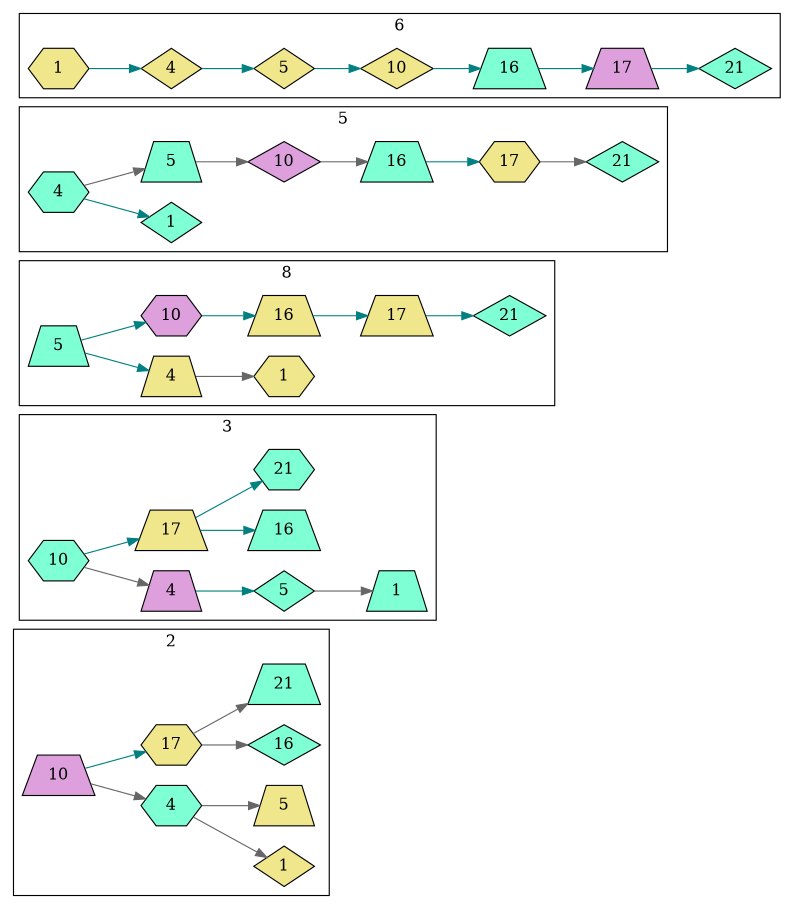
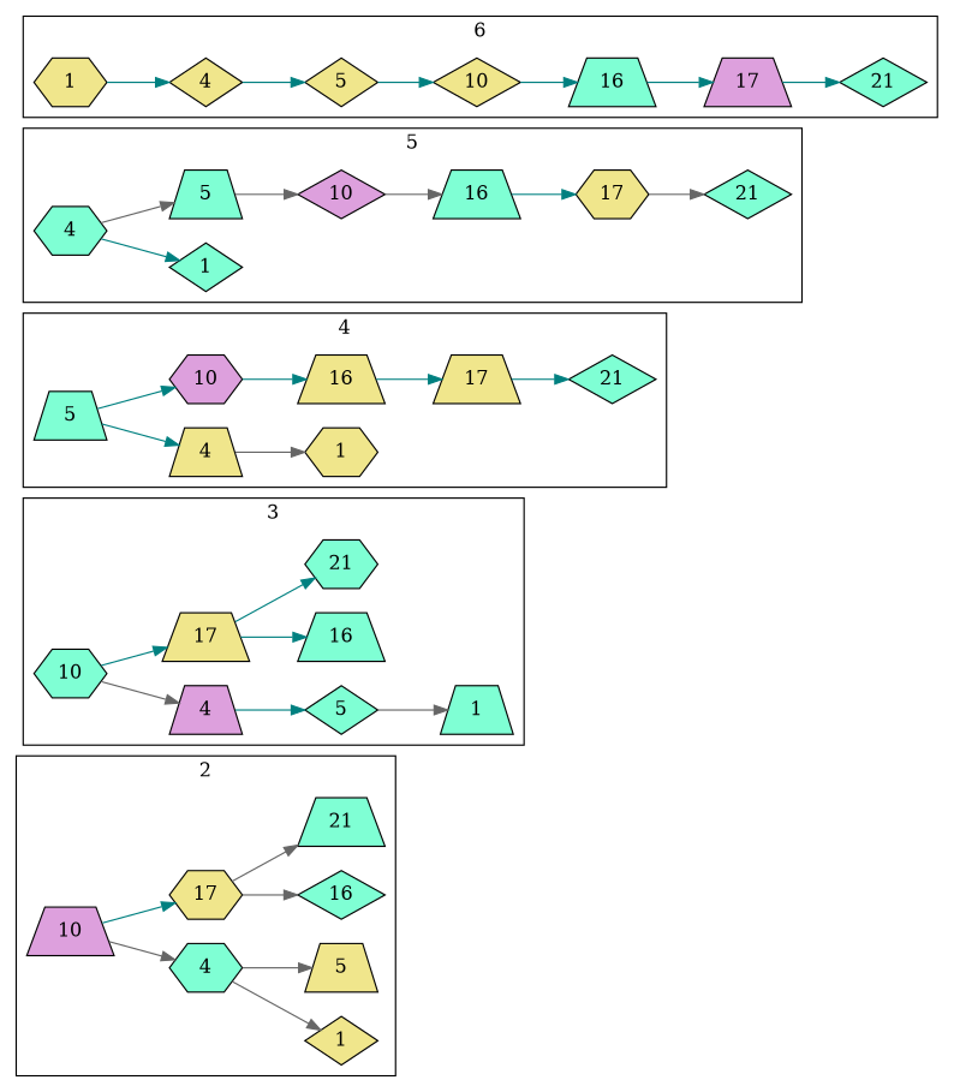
  digraph {
    rankdir=LR
    node [style=filled fillcolor=aquamarine shape=trapezium]
    edge [color=teal]
    n1 [label=1 fillcolor=khaki shape=diamond]
    n2 [label=4 shape=hexagon]
    n3 [label=5 fillcolor=khaki]
    n4 [label=10 fillcolor=plum]
    n5 [label=17 fillcolor=khaki shape=hexagon]
    n6 [label=16 shape=diamond]
    n7 [label=21]
    n8 [label=1]
    n9 [label=4 fillcolor=plum]
    n10 [label=5 shape=diamond]
    n11 [label=10 shape=hexagon]
    n12 [label=17 fillcolor=khaki]
    n13 [label=16]
    n14 [label=21 shape=hexagon]
    n15 [label=1 fillcolor=khaki shape=hexagon]
    n16 [label=4 fillcolor=khaki]
    n17 [label=5]
    n18 [label=10 fillcolor=plum shape=hexagon]
    n19 [label=16 fillcolor=khaki]
    n20 [label=17 fillcolor=khaki]
    n21 [label=21 shape=diamond]
    n22 [label=1 shape=diamond]
    n23 [label=4 shape=hexagon]
    n24 [label=5]
    n25 [label=10 fillcolor=plum shape=diamond]
    n26 [label=16]
    n27 [label=17 fillcolor=khaki shape=hexagon]
    n28 [label=21 shape=diamond]
    n29 [label=1 fillcolor=khaki shape=hexagon]
    n30 [label=4 fillcolor=khaki shape=diamond]
    n31 [label=5 fillcolor=khaki shape=diamond]
    n32 [label=10 fillcolor=khaki shape=diamond]
    n33 [label=16]
    n34 [label=17 fillcolor=plum]
    n35 [label=21 shape=diamond]
    subgraph cluster_1 {
      label=2
      n1
      n2
      n3
      n4
      n5
      n6
      n7
    }
    subgraph cluster_2 {
      label=3
      n8
      n9
      n10
      n11
      n12
      n13
      n14
    }
    subgraph cluster_3 {
-     label=8
+     label=4
      n15
      n16
      n17
      n18
      n19
      n20
      n21
    }
    subgraph cluster_4 {
      label=5
      n22
      n23
      n24
      n25
      n26
      n27
      n28
    }
    subgraph cluster_5 {
      label=6
      n29
      n30
      n31
      n32
      n33
      n34
      n35
    }
    n2 -> n1 [color=gray40]
    n2 -> n3 [color=gray40]
    n4 -> n2 [color=gray40]
    n4 -> n5
    n5 -> n6 [color=gray40]
    n5 -> n7 [color=gray40]
    n9 -> n10
    n10 -> n8 [color=gray40]
    n11 -> n9 [color=gray40]
    n11 -> n12
    n12 -> n13
    n12 -> n14
    n16 -> n15 [color=gray40]
    n17 -> n16
    n17 -> n18
    n18 -> n19
    n19 -> n20
    n20 -> n21
    n23 -> n22
    n23 -> n24 [color=gray40]
    n24 -> n25 [color=gray40]
    n25 -> n26 [color=gray40]
    n26 -> n27
    n27 -> n28 [color=gray40]
    n29 -> n30
    n30 -> n31
    n31 -> n32
    n32 -> n33
    n33 -> n34
    n34 -> n35
  }
